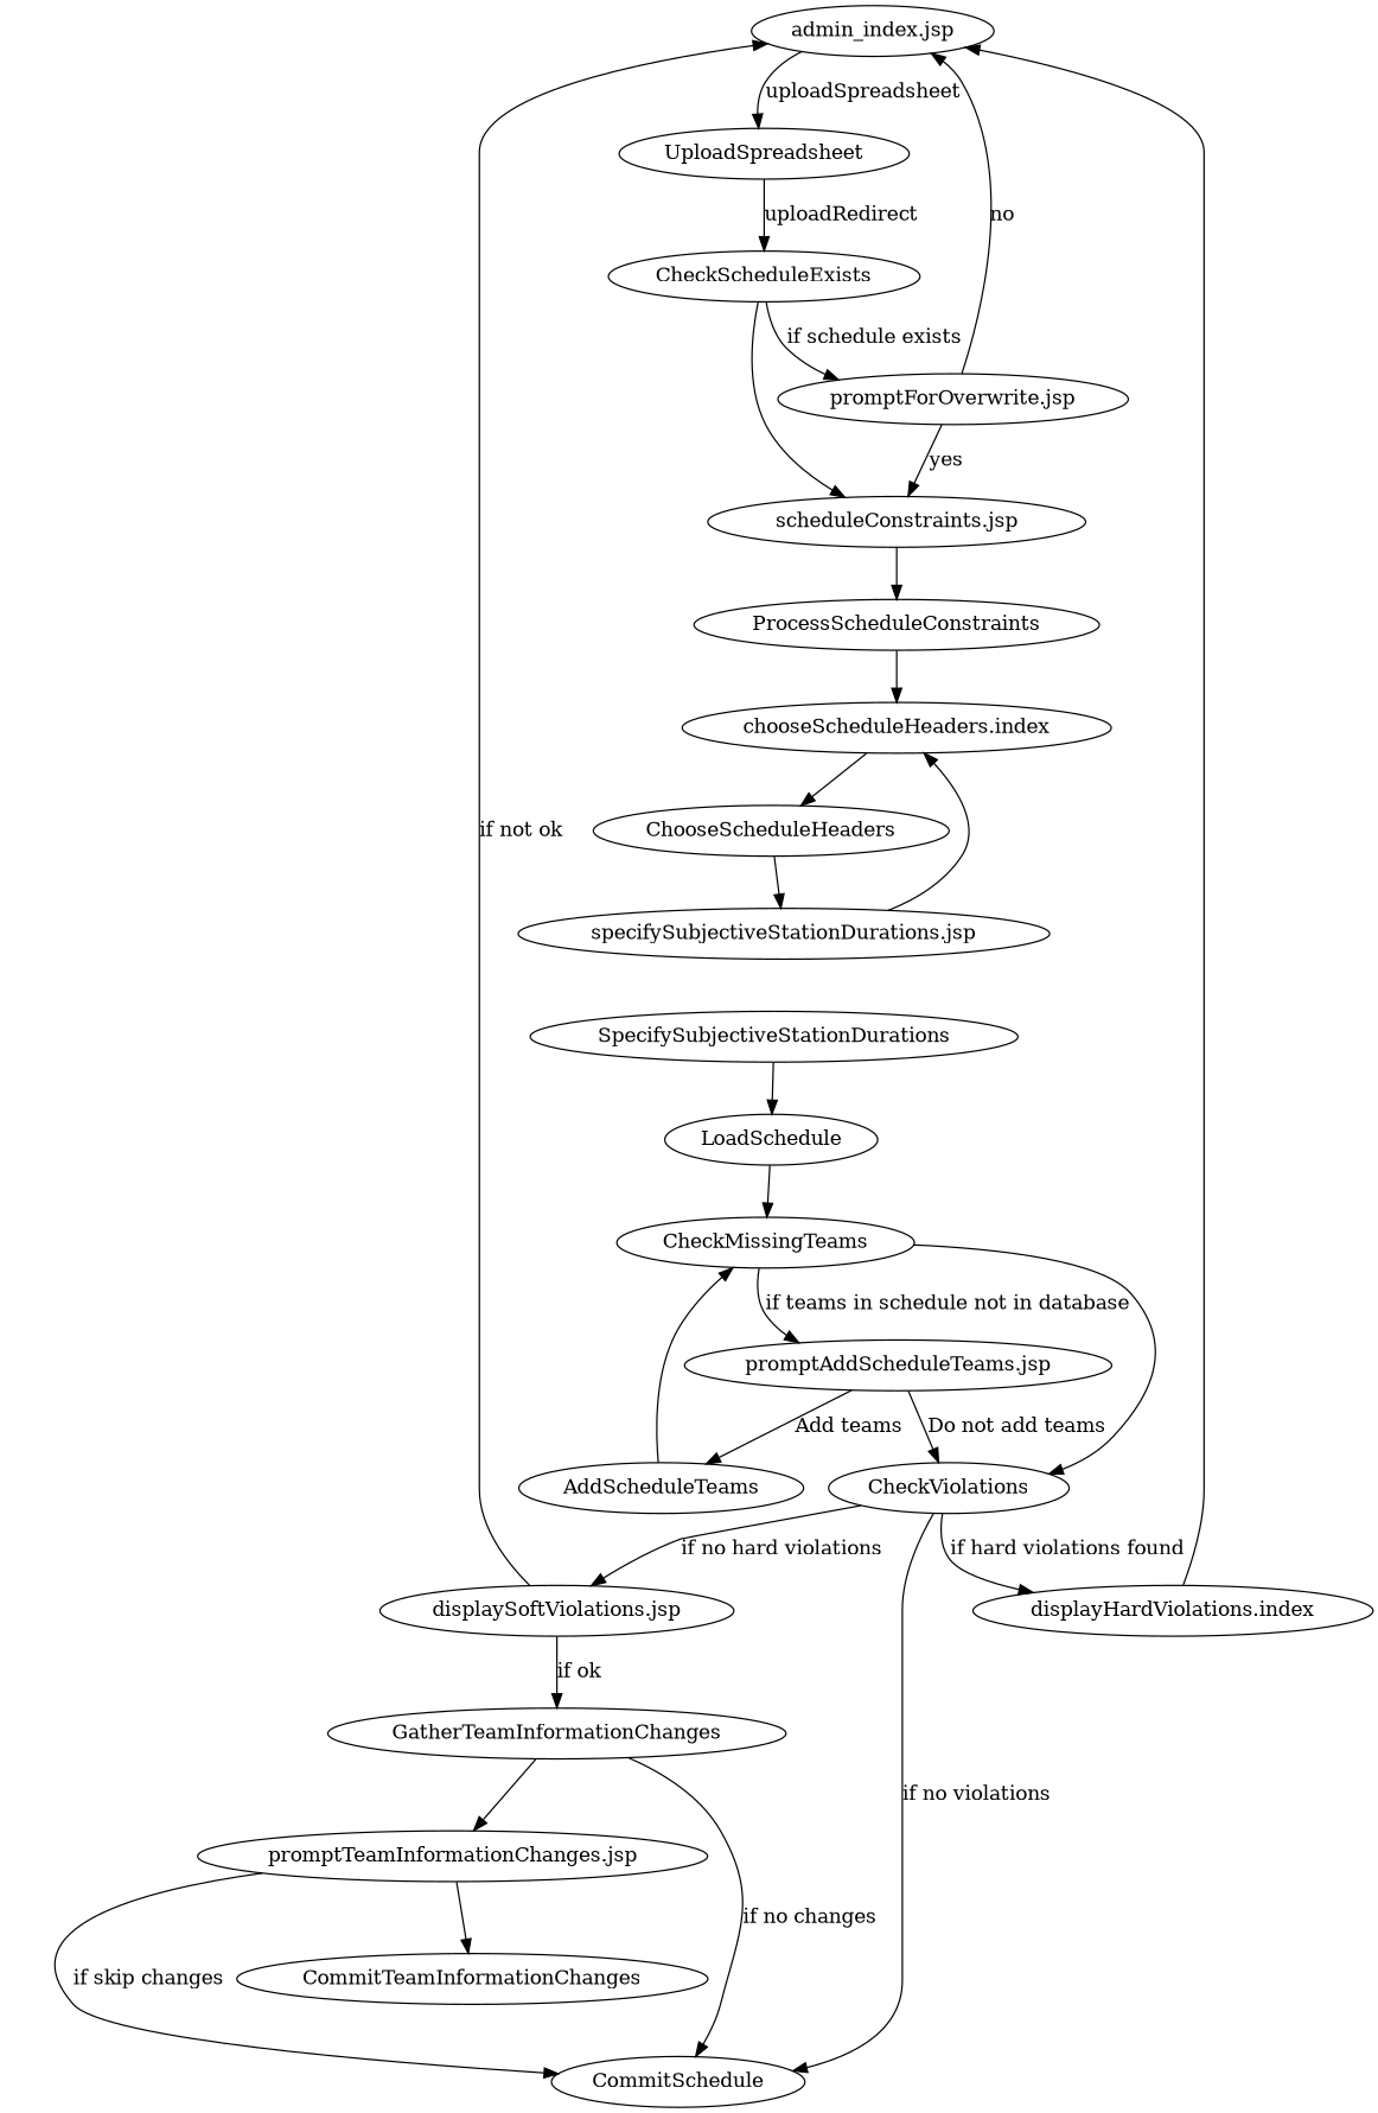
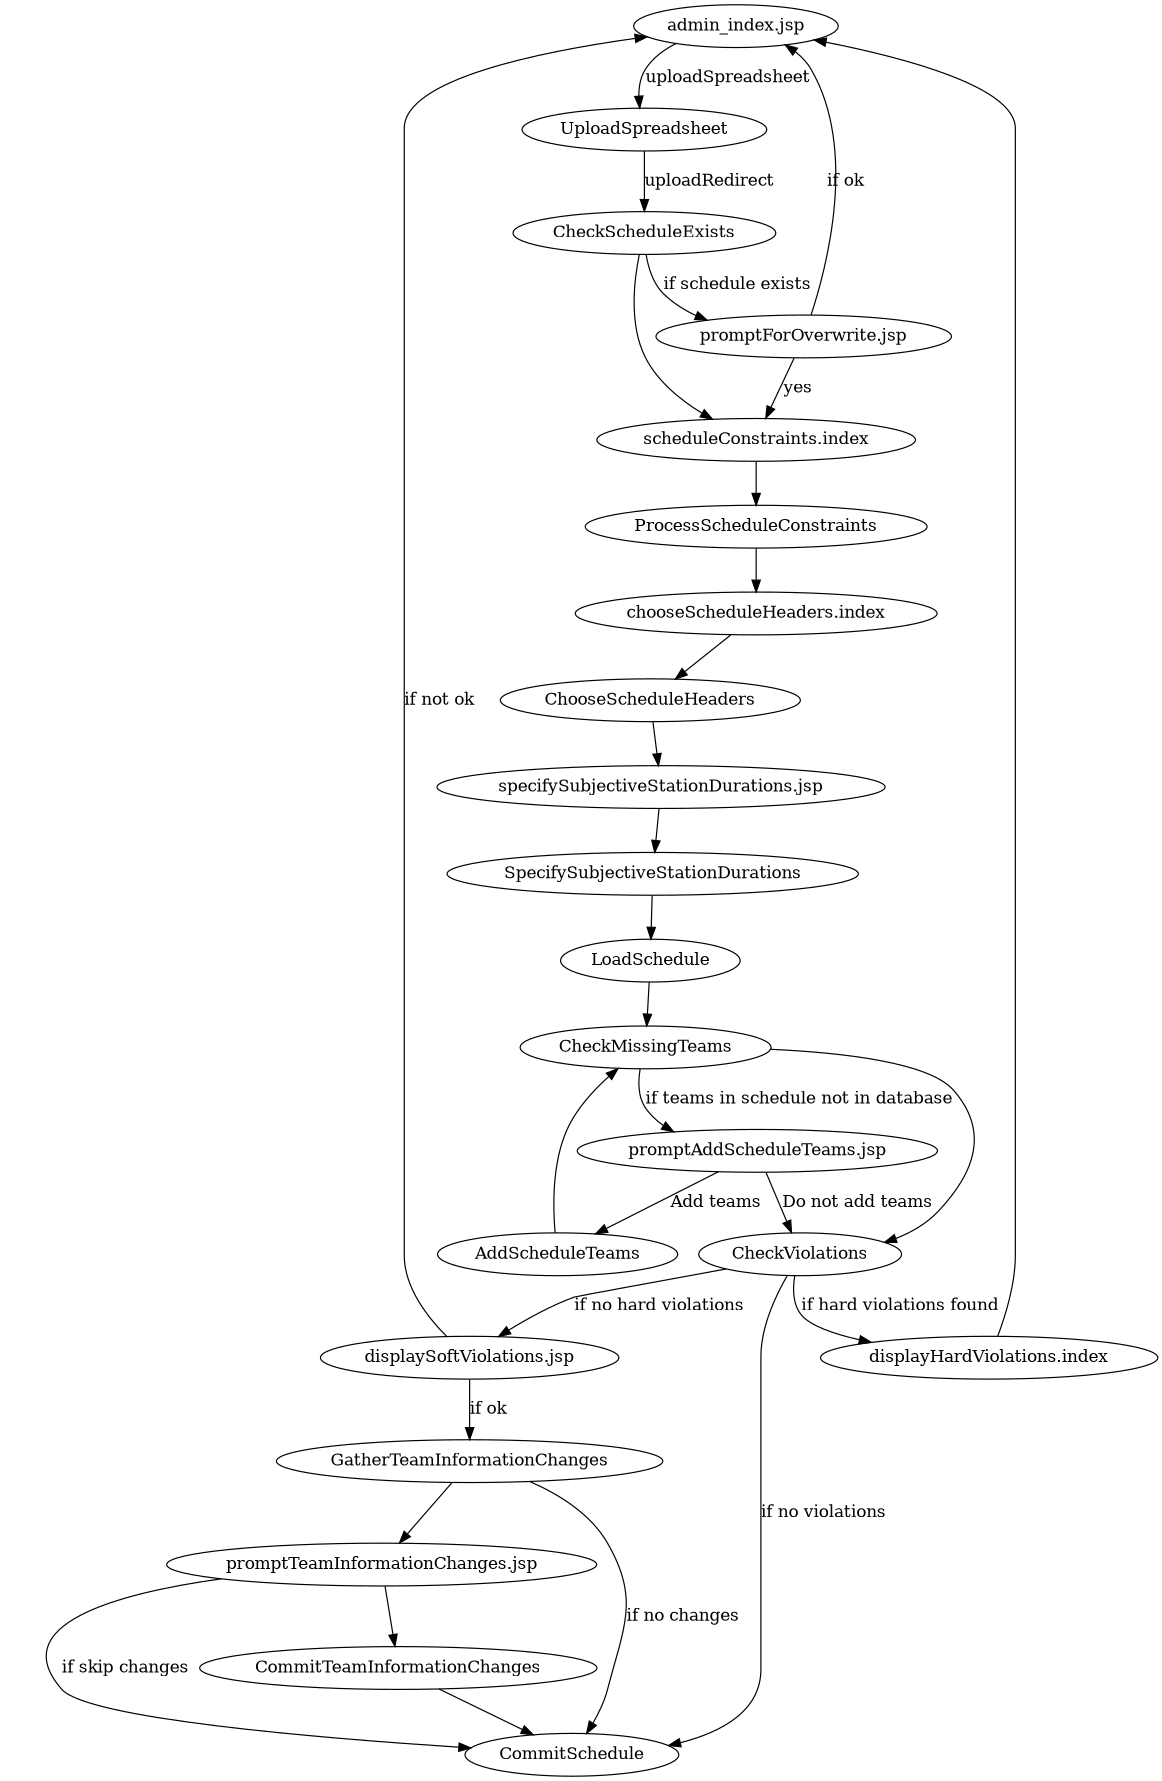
  digraph {
    "admin_index.jsp"
    UploadSpreadsheet
    CheckScheduleExists
    "promptForOverwrite.jsp"
-   "scheduleConstraints.jsp"
+   "scheduleConstraints.jsp" [label="scheduleConstraints.index"]
    ProcessScheduleConstraints
    n7 [label="chooseScheduleHeaders.index"]
    ChooseScheduleHeaders
    "specifySubjectiveStationDurations.jsp"
    SpecifySubjectiveStationDurations
    LoadSchedule
    CheckMissingTeams
    CheckViolations
    "promptAddScheduleTeams.jsp"
    n15 [label="displayHardViolations.index"]
    "displaySoftViolations.jsp"
    CommitSchedule
    AddScheduleTeams
    GatherTeamInformationChanges
    "promptTeamInformationChanges.jsp"
    CommitTeamInformationChanges
    "admin_index.jsp" -> UploadSpreadsheet [label=uploadSpreadsheet]
    UploadSpreadsheet -> CheckScheduleExists [label=uploadRedirect]
    CheckScheduleExists -> "promptForOverwrite.jsp" [label="if schedule exists"]
    CheckScheduleExists -> "scheduleConstraints.jsp"
-   "promptForOverwrite.jsp" -> "admin_index.jsp" [label=no]
+   "promptForOverwrite.jsp" -> "admin_index.jsp" [label="if ok"]
    "promptForOverwrite.jsp" -> "scheduleConstraints.jsp" [label=yes]
    "scheduleConstraints.jsp" -> ProcessScheduleConstraints
    ProcessScheduleConstraints -> n7
    n7 -> ChooseScheduleHeaders
    ChooseScheduleHeaders -> "specifySubjectiveStationDurations.jsp"
-   "specifySubjectiveStationDurations.jsp" -> n7
+   "specifySubjectiveStationDurations.jsp" -> SpecifySubjectiveStationDurations
    SpecifySubjectiveStationDurations -> LoadSchedule
    LoadSchedule -> CheckMissingTeams
    CheckMissingTeams -> CheckViolations
    CheckMissingTeams -> "promptAddScheduleTeams.jsp" [label="if teams in schedule not in database"]
    CheckViolations -> n15 [label="if hard violations found"]
    CheckViolations -> "displaySoftViolations.jsp" [label="if no hard violations"]
    CheckViolations -> CommitSchedule [label="if no violations"]
    "promptAddScheduleTeams.jsp" -> CheckViolations [label="Do not add teams"]
    "promptAddScheduleTeams.jsp" -> AddScheduleTeams [label="Add teams"]
    n15 -> "admin_index.jsp"
    "displaySoftViolations.jsp" -> "admin_index.jsp" [label="if not ok"]
    "displaySoftViolations.jsp" -> GatherTeamInformationChanges [label="if ok"]
    AddScheduleTeams -> CheckMissingTeams
    GatherTeamInformationChanges -> CommitSchedule [label="if no changes"]
    GatherTeamInformationChanges -> "promptTeamInformationChanges.jsp"
    "promptTeamInformationChanges.jsp" -> CommitSchedule [label="if skip changes"]
    "promptTeamInformationChanges.jsp" -> CommitTeamInformationChanges
+   CommitTeamInformationChanges -> CommitSchedule
  }
